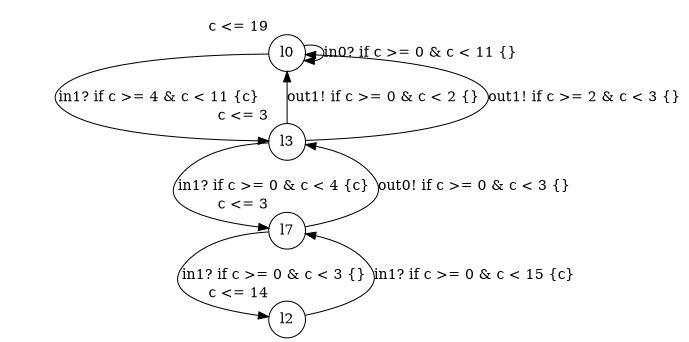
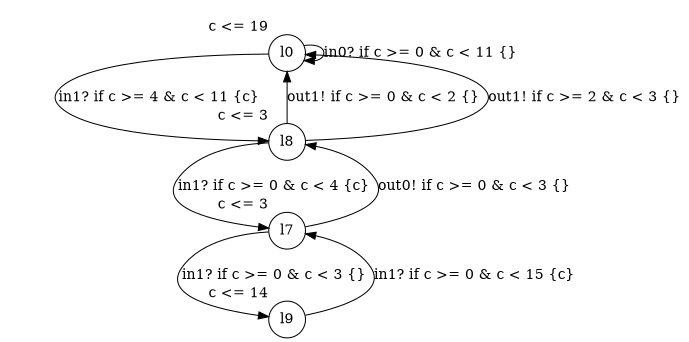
  digraph {
    node [margin=0 shape=circle xlabel="c <= 3"]
    n1 [label=l0 xlabel="c <= 19"]
-   n2 [label=l3]
+   n2 [label=l8]
    n3 [label=l7]
-   n4 [label=l2 xlabel="c <= 14"]
+   n4 [label=l9 xlabel="c <= 14"]
    n1 -> n1 [label="in0? if c >= 0 & c < 11 {} "]
    n1 -> n2 [label="in1? if c >= 4 & c < 11 {c} "]
    n2 -> n1 [label="out1! if c >= 0 & c < 2 {} "]
    n2 -> n1 [label="out1! if c >= 2 & c < 3 {} "]
    n2 -> n3 [label="in1? if c >= 0 & c < 4 {c} "]
    n3 -> n2 [label="out0! if c >= 0 & c < 3 {} "]
    n3 -> n4 [label="in1? if c >= 0 & c < 3 {} "]
    n4 -> n3 [label="in1? if c >= 0 & c < 15 {c} "]
  }
